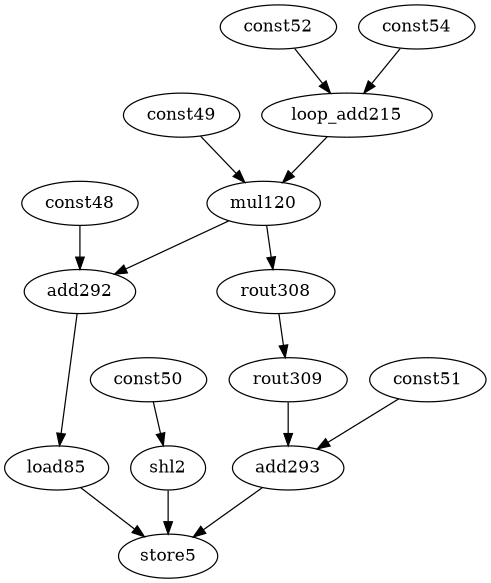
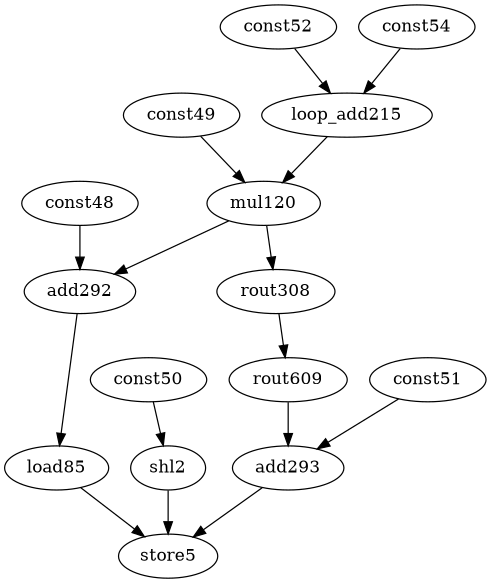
  digraph {
    node [opcode=const]
    edge [operand=0]
    const48 [llvm="%6"]
    add292 [llvm="%267" opcode=add schedule=2]
    load85 [llvm="%268" opcode=load schedule=3]
    const49 [val=4]
    mul120 [llvm="%267" opcode=mul schedule=1]
    rout308 [opcode=rout schedule=2]
-   rout309 [opcode=rout schedule=3]
+   rout309 [opcode=rout schedule=3 label=rout609]
    store5 [llvm=store opcode=store schedule=5]
    shl2 [llvm="%269" opcode=shl schedule=4]
    const50 [val=10]
    const51 [llvm="%7"]
    add293 [llvm="%270" opcode=add schedule=4]
    const52 [val=1]
    n14 [label=loop_add215 llvm="%266" opcode=add schedule=0]
    const54 [val=0]
    const48 -> add292
    add292 -> load85
    load85 -> store5
    const49 -> mul120 [operand=1]
    mul120 -> add292 [operand=1]
    mul120 -> rout308
    rout308 -> rout309
    rout309 -> add293 [operand=1]
    shl2 -> store5
    const50 -> shl2 [operand=1]
    const51 -> add293
    add293 -> store5 [operand=1]
    const52 -> n14 [operand=1]
    n14 -> mul120
    const54 -> n14 [type=const_base]
  }
